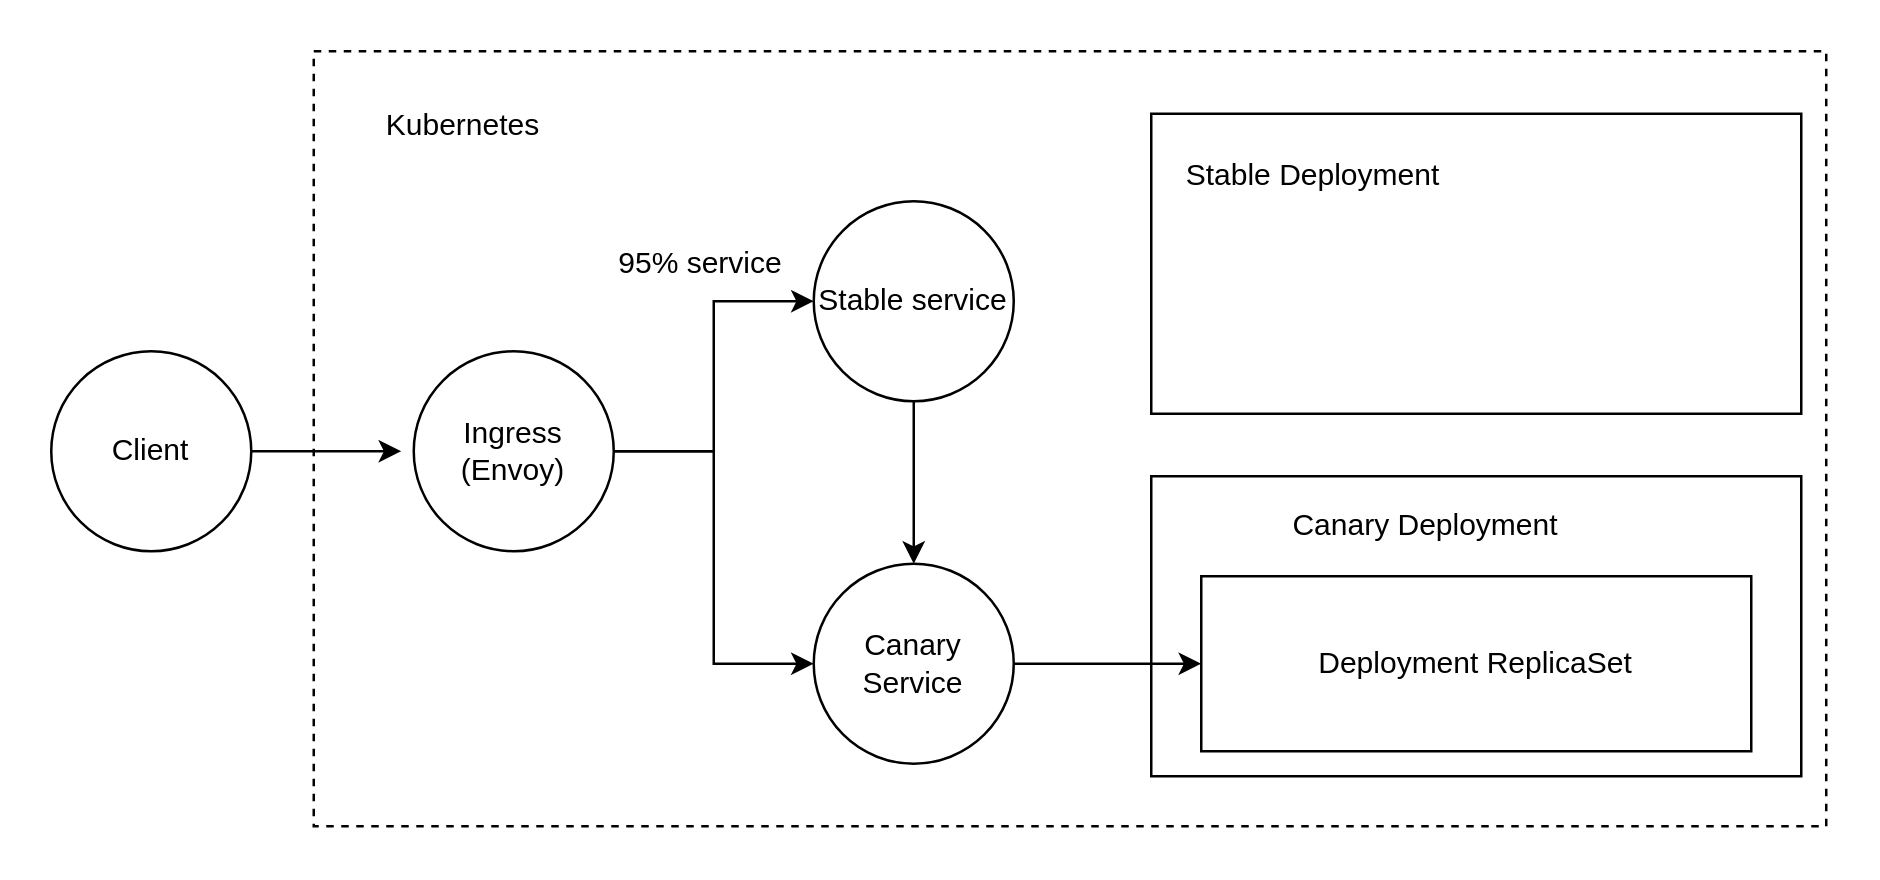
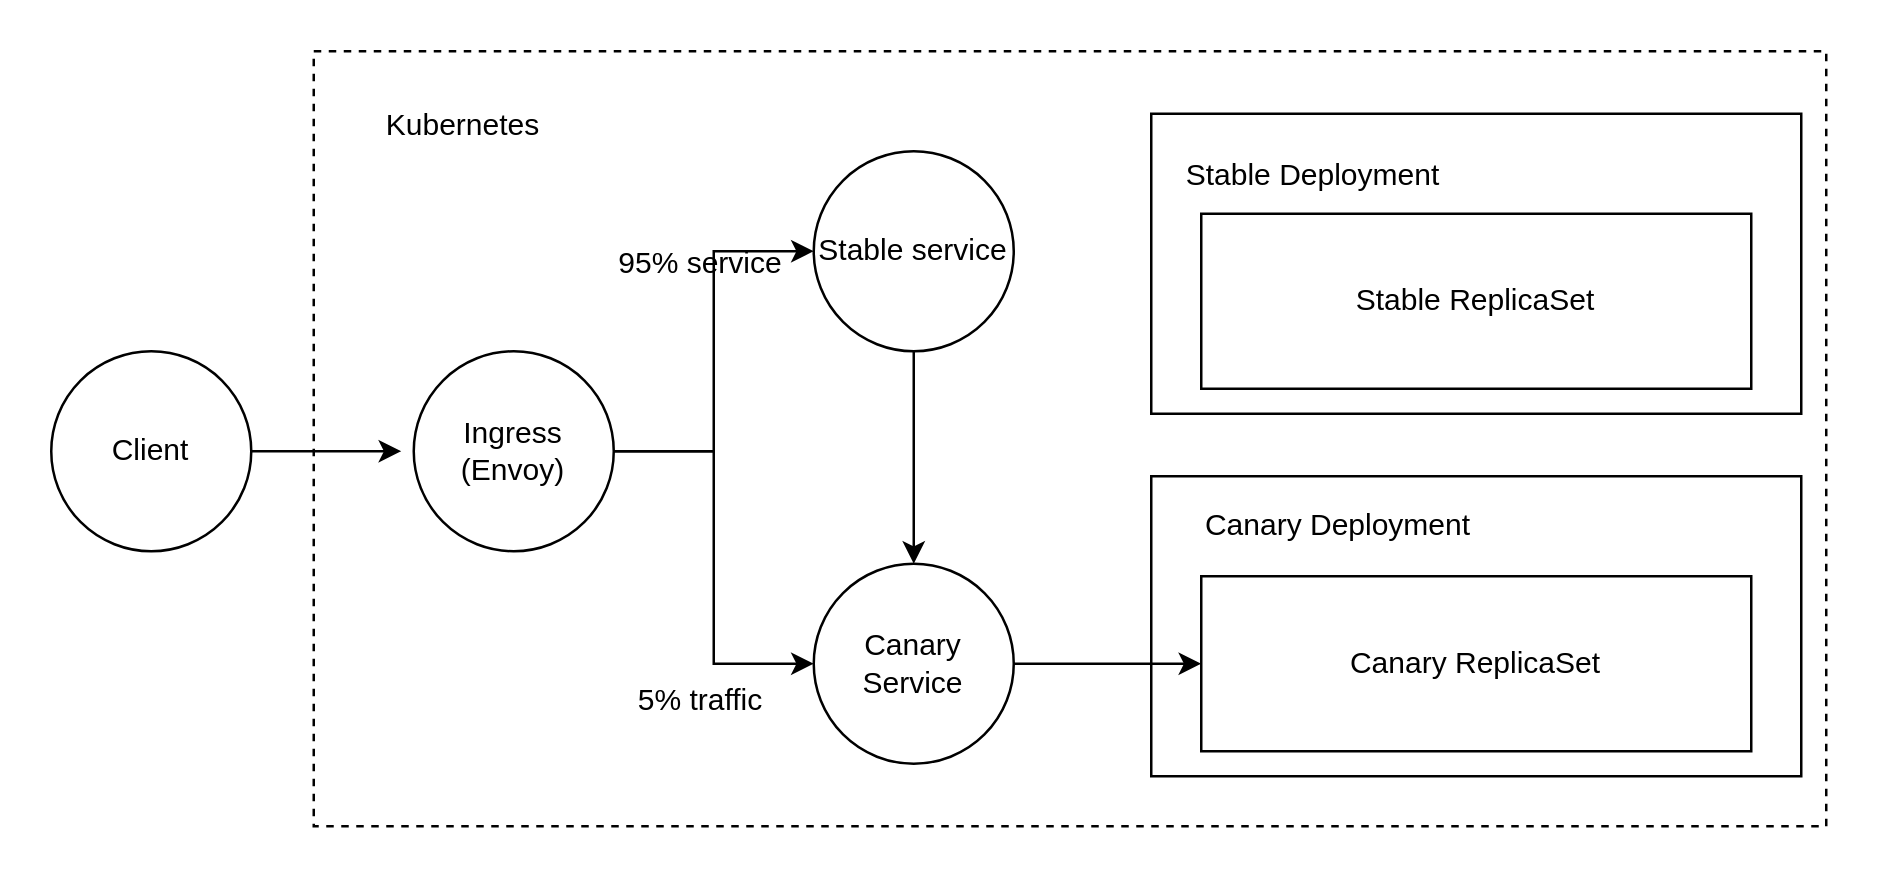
  <mxCell id="0" />
  <mxCell id="1" parent="0" />
  <mxCell id="2" value="" style="rounded=0;whiteSpace=wrap;html=1;dashed=1;" vertex="1" parent="1"><mxGeometry x="125" y="20" width="605" height="310" as="geometry" /></mxCell>
  <mxCell id="3" style="edgeStyle=orthogonalEdgeStyle;rounded=0;orthogonalLoop=1;jettySize=auto;html=1;exitX=1;exitY=0.5;exitDx=0;exitDy=0;" edge="1" parent="1" source="4"><mxGeometry relative="1" as="geometry"><mxPoint x="160" y="180" as="targetPoint" /></mxGeometry></mxCell>
  <mxCell id="4" value="Client" style="ellipse;whiteSpace=wrap;html=1;aspect=fixed;" vertex="1" parent="1"><mxGeometry x="20" y="140" width="80" height="80" as="geometry" /></mxCell>
- <mxCell id="5" value="Stable service" style="ellipse;whiteSpace=wrap;html=1;aspect=fixed;" vertex="1" parent="1"><mxGeometry x="325" y="80" width="80" height="80" as="geometry" /></mxCell>
+ <mxCell id="5" value="Stable service" style="ellipse;whiteSpace=wrap;html=1;aspect=fixed;" vertex="1" parent="1"><mxGeometry x="325" y="60" width="80" height="80" as="geometry" /></mxCell>
  <mxCell id="6" value="Canary Service" style="ellipse;whiteSpace=wrap;html=1;aspect=fixed;" vertex="1" parent="1"><mxGeometry x="325" y="225" width="80" height="80" as="geometry" /></mxCell>
  <mxCell id="7" value="" style="rounded=0;whiteSpace=wrap;html=1;" vertex="1" parent="1"><mxGeometry x="460" y="45" width="260" height="120" as="geometry" /></mxCell>
+ <mxCell id="8" value="Stable ReplicaSet" style="rounded=0;whiteSpace=wrap;html=1;" vertex="1" parent="1"><mxGeometry x="480" y="85" width="220" height="70" as="geometry" /></mxCell>
  <mxCell id="9" value="Stable Deployment" style="text;html=1;strokeColor=none;fillColor=none;align=center;verticalAlign=middle;whiteSpace=wrap;rounded=0;" vertex="1" parent="1"><mxGeometry x="460" y="60" width="130" height="20" as="geometry" /></mxCell>
  <mxCell id="10" value="" style="rounded=0;whiteSpace=wrap;html=1;" vertex="1" parent="1"><mxGeometry x="460" y="190" width="260" height="120" as="geometry" /></mxCell>
- <mxCell id="11" value="Deployment ReplicaSet" style="rounded=0;whiteSpace=wrap;html=1;" vertex="1" parent="1"><mxGeometry x="480" y="230" width="220" height="70" as="geometry" /></mxCell>
- <mxCell id="12" value="Canary Deployment" style="text;html=1;strokeColor=none;fillColor=none;align=center;verticalAlign=middle;whiteSpace=wrap;rounded=0;" vertex="1" parent="1"><mxGeometry x="505" y="200" width="130" height="20" as="geometry" /></mxCell>
+ <mxCell id="11" value="Canary ReplicaSet" style="rounded=0;whiteSpace=wrap;html=1;" vertex="1" parent="1"><mxGeometry x="480" y="230" width="220" height="70" as="geometry" /></mxCell>
+ <mxCell id="12" value="Canary Deployment" style="text;html=1;strokeColor=none;fillColor=none;align=center;verticalAlign=middle;whiteSpace=wrap;rounded=0;" vertex="1" parent="1"><mxGeometry x="470" y="200" width="130" height="20" as="geometry" /></mxCell>
  <mxCell id="13" style="edgeStyle=orthogonalEdgeStyle;rounded=0;orthogonalLoop=1;jettySize=auto;html=1;" edge="1" parent="1" source="15" target="5"><mxGeometry relative="1" as="geometry" /></mxCell>
  <mxCell id="14" style="edgeStyle=orthogonalEdgeStyle;rounded=0;orthogonalLoop=1;jettySize=auto;html=1;entryX=0;entryY=0.5;entryDx=0;entryDy=0;" edge="1" parent="1" source="15" target="6"><mxGeometry relative="1" as="geometry" /></mxCell>
  <mxCell id="15" value="Ingress&lt;br&gt;(Envoy)" style="ellipse;whiteSpace=wrap;html=1;aspect=fixed;" vertex="1" parent="1"><mxGeometry x="165" y="140" width="80" height="80" as="geometry" /></mxCell>
  <mxCell id="16" style="edgeStyle=orthogonalEdgeStyle;rounded=0;orthogonalLoop=1;jettySize=auto;html=1;" edge="1" parent="1" source="5" target="6"><mxGeometry relative="1" as="geometry" /></mxCell>
  <mxCell id="17" value="Kubernetes" style="text;html=1;strokeColor=none;fillColor=none;align=center;verticalAlign=middle;whiteSpace=wrap;rounded=0;" vertex="1" parent="1"><mxGeometry x="165" y="40" width="40" height="20" as="geometry" /></mxCell>
  <mxCell id="18" style="edgeStyle=orthogonalEdgeStyle;rounded=0;orthogonalLoop=1;jettySize=auto;html=1;" edge="1" parent="1" source="6" target="11"><mxGeometry relative="1" as="geometry" /></mxCell>
  <mxCell id="19" value="95% service" style="text;html=1;strokeColor=none;fillColor=none;align=center;verticalAlign=middle;whiteSpace=wrap;rounded=0;dashed=1;" vertex="1" parent="1"><mxGeometry x="245" y="95" width="70" height="20" as="geometry" /></mxCell>
+ <mxCell id="20" value="5% traffic" style="text;html=1;strokeColor=none;fillColor=none;align=center;verticalAlign=middle;whiteSpace=wrap;rounded=0;dashed=1;" vertex="1" parent="1"><mxGeometry x="245" y="270" width="70" height="20" as="geometry" /></mxCell>
